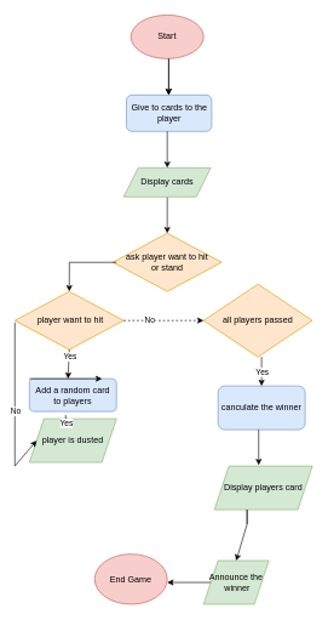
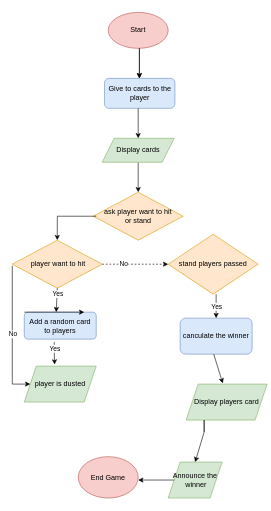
  <mxCell id="0" />
  <mxCell id="1" parent="0" />
  <mxCell id="2" value="Start" style="ellipse;whiteSpace=wrap;html=1;fillColor=#f8cecc;strokeColor=#b85450;" vertex="1" parent="1"><mxGeometry x="180" y="20" width="100" height="60" as="geometry" /></mxCell>
  <mxCell id="3" value="Give to cards to the player" style="rounded=1;whiteSpace=wrap;html=1;fillColor=#dae8fc;strokeColor=#6c8ebf;" vertex="1" parent="1"><mxGeometry x="173.75" y="130" width="117.5" height="50" as="geometry" /></mxCell>
  <mxCell id="4" value="ask player want to hit &lt;br&gt;or stand" style="rhombus;whiteSpace=wrap;html=1;fillColor=#ffe6cc;strokeColor=#d79b00;" vertex="1" parent="1"><mxGeometry x="155" y="320" width="150" height="80" as="geometry" /></mxCell>
  <mxCell id="5" value="End Game" style="ellipse;whiteSpace=wrap;html=1;fillColor=#f8cecc;strokeColor=#b85450;" vertex="1" parent="1"><mxGeometry x="130" y="761" width="100" height="69" as="geometry" /></mxCell>
  <mxCell id="6" value="" style="edgeStyle=orthogonalEdgeStyle;rounded=0;orthogonalLoop=1;jettySize=auto;html=1;" edge="1" parent="1" source="7" target="4"><mxGeometry relative="1" as="geometry"><Array as="points"><mxPoint x="230" y="320" /><mxPoint x="230" y="320" /></Array></mxGeometry></mxCell>
  <mxCell id="7" value="Display cards" style="shape=parallelogram;perimeter=parallelogramPerimeter;whiteSpace=wrap;html=1;fixedSize=1;fillColor=#d5e8d4;strokeColor=#82b366;" vertex="1" parent="1"><mxGeometry x="170" y="230" width="120" height="40" as="geometry" /></mxCell>
  <mxCell id="8" value="" style="endArrow=classic;html=1;rounded=0;entryX=0.5;entryY=0;entryDx=0;entryDy=0;" edge="1" parent="1" target="13"><mxGeometry relative="1" as="geometry"><mxPoint x="160" y="360" as="sourcePoint" /><mxPoint x="95.14" y="390" as="targetPoint" /><Array as="points"><mxPoint x="95.14" y="360" /></Array></mxGeometry></mxCell>
- <mxCell id="9" value="Display players card" style="shape=parallelogram;perimeter=parallelogramPerimeter;whiteSpace=wrap;html=1;fixedSize=1;fillColor=#d5e8d4;strokeColor=#82b366;" vertex="1" parent="1"><mxGeometry x="295" y="640" width="135" height="60" as="geometry" /></mxCell>
+ <mxCell id="9" value="Display players card" style="shape=parallelogram;perimeter=parallelogramPerimeter;whiteSpace=wrap;html=1;fixedSize=1;fillColor=#d5e8d4;strokeColor=#82b366;" vertex="1" parent="1"><mxGeometry x="310" y="640" width="135" height="60" as="geometry" /></mxCell>
  <mxCell id="10" value="" style="endArrow=classic;html=1;rounded=0;" edge="1" parent="1"><mxGeometry width="50" height="50" relative="1" as="geometry"><mxPoint x="232" y="80" as="sourcePoint" /><mxPoint x="232" y="130" as="targetPoint" /></mxGeometry></mxCell>
  <mxCell id="11" value="" style="endArrow=classic;html=1;rounded=0;" edge="1" parent="1"><mxGeometry width="50" height="50" relative="1" as="geometry"><mxPoint x="232" y="80" as="sourcePoint" /><mxPoint x="232" y="130" as="targetPoint" /></mxGeometry></mxCell>
  <mxCell id="12" value="" style="endArrow=classic;html=1;rounded=0;entryX=0.5;entryY=0;entryDx=0;entryDy=0;" edge="1" parent="1" target="7"><mxGeometry width="50" height="50" relative="1" as="geometry"><mxPoint x="230" y="180" as="sourcePoint" /><mxPoint x="280" y="150" as="targetPoint" /></mxGeometry></mxCell>
  <mxCell id="13" value="&amp;nbsp;player want to hit" style="rhombus;whiteSpace=wrap;html=1;fillColor=#ffe6cc;strokeColor=#d79b00;" vertex="1" parent="1"><mxGeometry x="20" y="400" width="150" height="80" as="geometry" /></mxCell>
  <mxCell id="14" value="" style="edgeStyle=orthogonalEdgeStyle;rounded=0;orthogonalLoop=1;jettySize=auto;html=1;entryX=0.422;entryY=-0.044;entryDx=0;entryDy=0;entryPerimeter=0;" edge="1" parent="1" target="28"><mxGeometry relative="1" as="geometry"><mxPoint x="90" y="570" as="sourcePoint" /><mxPoint x="94.14" y="610" as="targetPoint" /><Array as="points"><mxPoint x="90" y="588" /></Array></mxGeometry></mxCell>
  <mxCell id="15" value="Add a random card&lt;br&gt;to players" style="rounded=1;whiteSpace=wrap;html=1;fillColor=#dae8fc;strokeColor=#6c8ebf;" vertex="1" parent="1"><mxGeometry x="40" y="520" width="120" height="45" as="geometry" /></mxCell>
- <mxCell id="16" value="all players passed" style="rhombus;whiteSpace=wrap;html=1;fillColor=#ffe6cc;strokeColor=#d79b00;" vertex="1" parent="1"><mxGeometry x="280" y="390" width="150" height="100" as="geometry" /></mxCell>
+ <mxCell id="16" value="stand players passed" style="rhombus;whiteSpace=wrap;html=1;fillColor=#ffe6cc;strokeColor=#d79b00;" vertex="1" parent="1"><mxGeometry x="280" y="390" width="150" height="100" as="geometry" /></mxCell>
  <mxCell id="17" value="canculate the winner" style="rounded=1;whiteSpace=wrap;html=1;fillColor=#dae8fc;strokeColor=#6c8ebf;" vertex="1" parent="1"><mxGeometry x="300" y="530" width="120" height="60" as="geometry" /></mxCell>
  <mxCell id="18" value="Announce the&lt;br&gt;&amp;nbsp;winner" style="shape=parallelogram;perimeter=parallelogramPerimeter;whiteSpace=wrap;html=1;fixedSize=1;fillColor=#d5e8d4;strokeColor=#82b366;" vertex="1" parent="1"><mxGeometry x="280" y="770" width="90" height="60" as="geometry" /></mxCell>
  <mxCell id="19" value="" style="endArrow=classic;html=1;rounded=0;exitX=1;exitY=0.5;exitDx=0;exitDy=0;entryX=0;entryY=0.5;entryDx=0;entryDy=0;dashed=1;" edge="1" parent="1" source="13" target="16"><mxGeometry width="50" height="50" relative="1" as="geometry"><mxPoint x="230" y="550" as="sourcePoint" /><mxPoint x="280" y="500" as="targetPoint" /></mxGeometry></mxCell>
  <mxCell id="20" value="" style="endArrow=classic;html=1;rounded=0;" edge="1" parent="1"><mxGeometry width="50" height="50" relative="1" as="geometry"><mxPoint x="360" y="490" as="sourcePoint" /><mxPoint x="360" y="530" as="targetPoint" /><Array as="points"><mxPoint x="360" y="500" /></Array></mxGeometry></mxCell>
  <mxCell id="21" value="" style="endArrow=classic;html=1;rounded=0;entryX=0.452;entryY=-0.022;entryDx=0;entryDy=0;entryPerimeter=0;" edge="1" parent="1" target="9"><mxGeometry width="50" height="50" relative="1" as="geometry"><mxPoint x="356" y="590" as="sourcePoint" /><mxPoint x="280" y="640" as="targetPoint" /><Array as="points" /></mxGeometry></mxCell>
  <mxCell id="22" value="" style="endArrow=classic;html=1;rounded=0;entryX=0.5;entryY=0;entryDx=0;entryDy=0;" edge="1" parent="1" target="18"><mxGeometry relative="1" as="geometry"><mxPoint x="340" y="720" as="sourcePoint" /><mxPoint x="300" y="530" as="targetPoint" /><Array as="points"><mxPoint x="340" y="700" /><mxPoint x="340" y="720" /></Array></mxGeometry></mxCell>
  <mxCell id="23" value="" style="endArrow=classic;html=1;rounded=0;exitX=0;exitY=0.5;exitDx=0;exitDy=0;" edge="1" parent="1" source="18"><mxGeometry width="50" height="50" relative="1" as="geometry"><mxPoint x="250" y="811" as="sourcePoint" /><mxPoint x="230" y="800" as="targetPoint" /></mxGeometry></mxCell>
  <mxCell id="24" value="" style="endArrow=classic;html=1;rounded=0;exitX=0.5;exitY=1;exitDx=0;exitDy=0;entryX=0.444;entryY=0;entryDx=0;entryDy=0;entryPerimeter=0;" edge="1" parent="1" source="13" target="15"><mxGeometry relative="1" as="geometry"><mxPoint x="40" y="510" as="sourcePoint" /><mxPoint x="140" y="510" as="targetPoint" /></mxGeometry></mxCell>
  <mxCell id="25" value="Yes" style="edgeLabel;resizable=0;html=1;align=center;verticalAlign=middle;" connectable="0" vertex="1" parent="24"><mxGeometry relative="1" as="geometry"><mxPoint x="1" y="-10" as="offset" /></mxGeometry></mxCell>
  <mxCell id="26" value="Yes" style="edgeLabel;resizable=0;html=1;align=center;verticalAlign=middle;" connectable="0" vertex="1" parent="1"><mxGeometry x="360.001" y="510.002" as="geometry" /></mxCell>
  <mxCell id="27" value="No" style="edgeLabel;resizable=0;html=1;align=center;verticalAlign=middle;" connectable="0" vertex="1" parent="1"><mxGeometry x="95.141" y="489.982" as="geometry"><mxPoint x="110" y="-50" as="offset" /></mxGeometry></mxCell>
- <mxCell id="28" value="player is dusted" style="shape=parallelogram;perimeter=parallelogramPerimeter;whiteSpace=wrap;html=1;fixedSize=1;fillColor=#d5e8d4;strokeColor=#82b366;" vertex="1" parent="1"><mxGeometry x="40" y="575" width="120" height="60" as="geometry" /></mxCell>
+ <mxCell id="28" value="player is dusted" style="shape=parallelogram;perimeter=parallelogramPerimeter;whiteSpace=wrap;html=1;fixedSize=1;fillColor=#d5e8d4;strokeColor=#82b366;" vertex="1" parent="1"><mxGeometry x="40" y="610" width="120" height="60" as="geometry" /></mxCell>
  <mxCell id="29" value="" style="endArrow=classic;html=1;rounded=0;" edge="1" parent="1"><mxGeometry relative="1" as="geometry"><mxPoint x="40" y="520" as="sourcePoint" /><mxPoint x="140" y="520" as="targetPoint" /></mxGeometry></mxCell>
  <mxCell id="30" value="Yes" style="edgeLabel;resizable=0;html=1;align=center;verticalAlign=middle;" connectable="0" vertex="1" parent="29"><mxGeometry relative="1" as="geometry"><mxPoint y="60" as="offset" /></mxGeometry></mxCell>
  <mxCell id="31" value="" style="endArrow=classic;html=1;rounded=0;entryX=0;entryY=0.5;entryDx=0;entryDy=0;" edge="1" parent="1" target="28"><mxGeometry relative="1" as="geometry"><mxPoint x="20" y="442.5" as="sourcePoint" /><mxPoint x="80" y="630" as="targetPoint" /><Array as="points"><mxPoint x="20" y="640" /></Array></mxGeometry></mxCell>
  <mxCell id="32" value="No" style="edgeLabel;resizable=0;html=1;align=center;verticalAlign=middle;" connectable="0" vertex="1" parent="31"><mxGeometry relative="1" as="geometry" /></mxCell>
